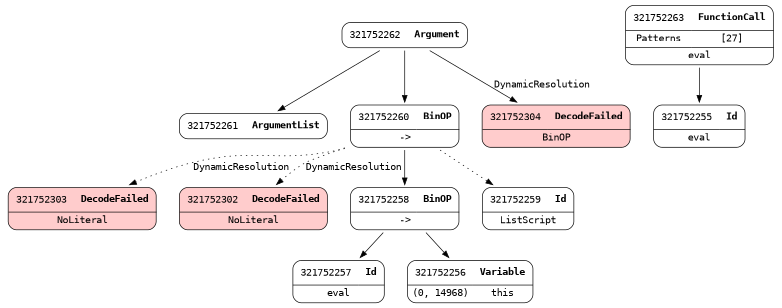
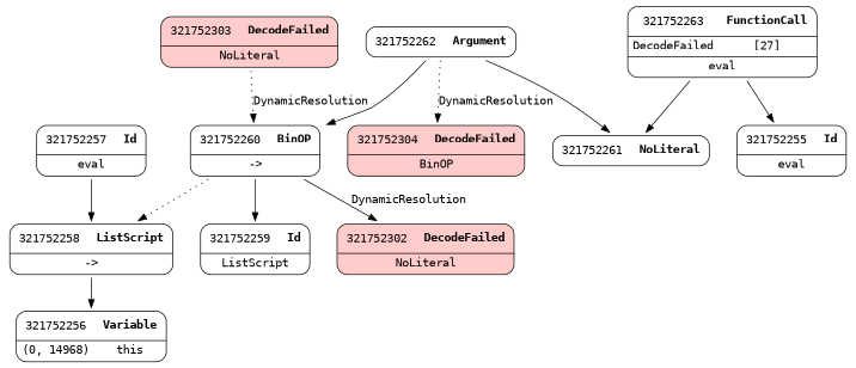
  digraph {
    fontname="DejaVu Sans Mono"
    node [fontname="DejaVu Sans Mono" shape=none]
    edge [fontname="DejaVu Sans Mono" weight=2]
    n1 [label=<<TABLE border='1' cellspacing='0' cellpadding='10' style='rounded' bgcolor='#FFCCCC' ><TR><TD border='0'>321752303</TD><TD border='0'><B>DecodeFailed</B></TD></TR><HR/><TR><TD border='0' cellpadding='5' colspan='2'>NoLiteral</TD></TR></TABLE>>]
    n2 [label=<<TABLE border='1' cellspacing='0' cellpadding='10' style='rounded' ><TR><TD border='0'>321752255</TD><TD border='0'><B>Id</B></TD></TR><HR/><TR><TD border='0' cellpadding='5' colspan='2'>eval</TD></TR></TABLE>>]
    n3 [label=<<TABLE border='1' cellspacing='0' cellpadding='10' style='rounded' bgcolor='#FFCCCC' ><TR><TD border='0'>321752302</TD><TD border='0'><B>DecodeFailed</B></TD></TR><HR/><TR><TD border='0' cellpadding='5' colspan='2'>NoLiteral</TD></TR></TABLE>>]
-   n4 [label=<<TABLE border='1' cellspacing='0' cellpadding='10' style='rounded' ><TR><TD border='0'>321752261</TD><TD border='0'><B>ArgumentList</B></TD></TR></TABLE>>]
+   n4 [label=<<TABLE border='1' cellspacing='0' cellpadding='10' style='rounded' ><TR><TD border='0'>321752261</TD><TD border='0'><B>NoLiteral</B></TD></TR></TABLE>>]
    n5 [label=<<TABLE border='1' cellspacing='0' cellpadding='10' style='rounded' ><TR><TD border='0'>321752262</TD><TD border='0'><B>Argument</B></TD></TR></TABLE>>]
    n6 [label=<<TABLE border='1' cellspacing='0' cellpadding='10' style='rounded' ><TR><TD border='0'>321752260</TD><TD border='0'><B>BinOP</B></TD></TR><HR/><TR><TD border='0' cellpadding='5' colspan='2'>-&gt;</TD></TR></TABLE>>]
    n7 [label=<<TABLE border='1' cellspacing='0' cellpadding='10' style='rounded' bgcolor='#FFCCCC' ><TR><TD border='0'>321752304</TD><TD border='0'><B>DecodeFailed</B></TD></TR><HR/><TR><TD border='0' cellpadding='5' colspan='2'>BinOP</TD></TR></TABLE>>]
-   n8 [label=<<TABLE border='1' cellspacing='0' cellpadding='10' style='rounded' ><TR><TD border='0'>321752258</TD><TD border='0'><B>BinOP</B></TD></TR><HR/><TR><TD border='0' cellpadding='5' colspan='2'>-&gt;</TD></TR></TABLE>>]
+   n8 [label=<<TABLE border='1' cellspacing='0' cellpadding='10' style='rounded' ><TR><TD border='0'>321752258</TD><TD border='0'><B>ListScript</B></TD></TR><HR/><TR><TD border='0' cellpadding='5' colspan='2'>-&gt;</TD></TR></TABLE>>]
    n9 [label=<<TABLE border='1' cellspacing='0' cellpadding='10' style='rounded' ><TR><TD border='0'>321752259</TD><TD border='0'><B>Id</B></TD></TR><HR/><TR><TD border='0' cellpadding='5' colspan='2'>ListScript</TD></TR></TABLE>>]
    n10 [label=<<TABLE border='1' cellspacing='0' cellpadding='10' style='rounded' ><TR><TD border='0'>321752257</TD><TD border='0'><B>Id</B></TD></TR><HR/><TR><TD border='0' cellpadding='5' colspan='2'>eval</TD></TR></TABLE>>]
    n11 [label=<<TABLE border='1' cellspacing='0' cellpadding='10' style='rounded' ><TR><TD border='0'>321752256</TD><TD border='0'><B>Variable</B></TD></TR><HR/><TR><TD border='0' cellpadding='5'>(0, 14968)</TD><TD border='0' cellpadding='5'>this</TD></TR></TABLE>>]
-   n12 [label=<<TABLE border='1' cellspacing='0' cellpadding='10' style='rounded' ><TR><TD border='0'>321752263</TD><TD border='0'><B>FunctionCall</B></TD></TR><HR/><TR><TD border='0' cellpadding='5'>Patterns</TD><TD border='0' cellpadding='5'>[27]</TD></TR><HR/><TR><TD border='0' cellpadding='5' colspan='2'>eval</TD></TR></TABLE>>]
+   n12 [label=<<TABLE border='1' cellspacing='0' cellpadding='10' style='rounded' ><TR><TD border='0'>321752263</TD><TD border='0'><B>FunctionCall</B></TD></TR><HR/><TR><TD border='0' cellpadding='5'>DecodeFailed</TD><TD border='0' cellpadding='5'>[27]</TD></TR><HR/><TR><TD border='0' cellpadding='5' colspan='2'>eval</TD></TR></TABLE>>]
    n5 -> n4
    n5 -> n6
-   n5 -> n7 [label=DynamicResolution style=solid weight=""]
-   n6 -> n1 [label=DynamicResolution style=dotted weight=""]
-   n6 -> n3 [label=DynamicResolution style=dotted weight=""]
-   n6 -> n8
-   n6 -> n9 [style=dotted]
-   n8 -> n10
+   n5 -> n7 [label=DynamicResolution style=dotted weight=""]
+   n1 -> n6 [label=DynamicResolution style=dotted weight=""]
+   n6 -> n3 [label=DynamicResolution style=solid weight=""]
+   n6 -> n8 [style=dotted]
+   n6 -> n9
+   n10 -> n8
    n8 -> n11
    n12 -> n2
+   n12 -> n4
  }
